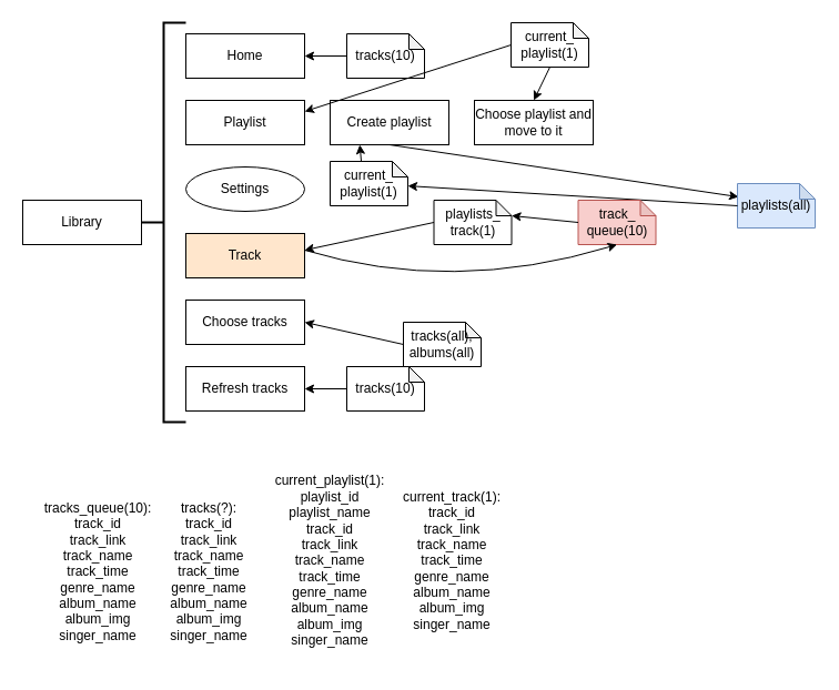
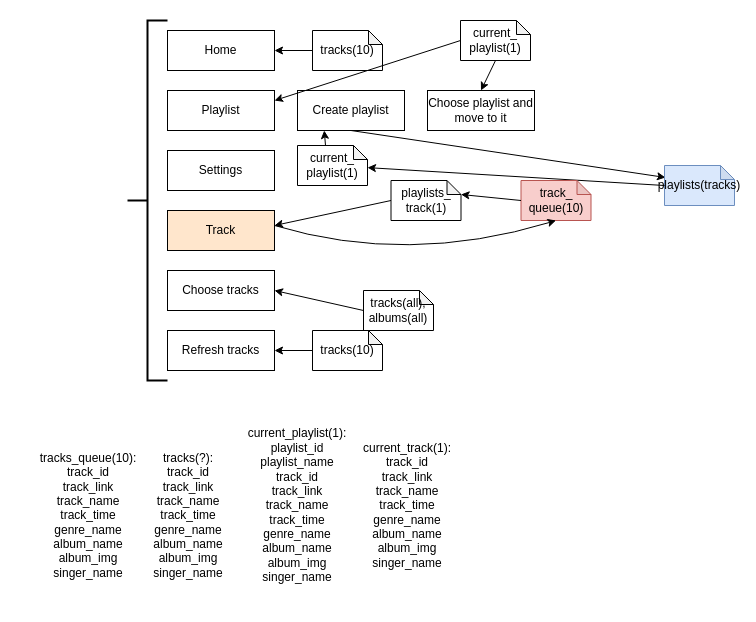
  <mxCell id="0" />
  <mxCell id="1" parent="0" />
- <mxCell id="2" value="Library" style="rounded=0;whiteSpace=wrap;html=1;" parent="1" vertex="1"><mxGeometry y="180" width="107" height="40" as="geometry" x="20" /></mxCell>
  <mxCell id="3" value="Home" style="rounded=0;whiteSpace=wrap;html=1;" parent="1" vertex="1"><mxGeometry x="167" y="30" width="107" height="40" as="geometry" /></mxCell>
  <mxCell id="4" value="Playlist" style="rounded=0;whiteSpace=wrap;html=1;" parent="1" vertex="1"><mxGeometry x="167" y="90" width="107" height="40" as="geometry" /></mxCell>
- <mxCell id="5" value="Settings" style="ellipse;whiteSpace=wrap;html=1;" parent="1" vertex="1"><mxGeometry x="167" y="150" width="107" height="40" as="geometry" /></mxCell>
+ <mxCell id="5" value="Settings" style="rounded=0;whiteSpace=wrap;html=1;" parent="1" vertex="1"><mxGeometry x="167" y="150" width="107" height="40" as="geometry" /></mxCell>
  <mxCell id="6" value="Create playlist" style="rounded=0;whiteSpace=wrap;html=1;" parent="1" vertex="1"><mxGeometry x="297" y="90" width="107" height="40" as="geometry" /></mxCell>
  <mxCell id="7" value="Choose playlist and move to it" style="rounded=0;whiteSpace=wrap;html=1;" parent="1" vertex="1"><mxGeometry x="427" y="90" width="107" height="40" as="geometry" /></mxCell>
  <mxCell id="8" value="Choose tracks" style="rounded=0;whiteSpace=wrap;html=1;" parent="1" vertex="1"><mxGeometry x="167" y="270" width="107" height="40" as="geometry" /></mxCell>
  <mxCell id="9" value="Track" style="rounded=0;whiteSpace=wrap;html=1;fillColor=#ffe6cc;" parent="1" vertex="1"><mxGeometry x="167" y="210" width="107" height="40" as="geometry" /></mxCell>
  <mxCell id="10" value="" style="strokeWidth=2;html=1;shape=mxgraph.flowchart.annotation_2;align=left;labelPosition=right;pointerEvents=1;" parent="1" vertex="1"><mxGeometry x="127" y="20" width="40" height="360" as="geometry" /></mxCell>
  <mxCell id="11" value="Refresh tracks" style="rounded=0;whiteSpace=wrap;html=1;" parent="1" vertex="1"><mxGeometry x="167" y="330" width="107" height="40" as="geometry" /></mxCell>
  <mxCell id="12" value="tracks(?):&lt;br&gt;track_id&lt;br&gt;track_link&lt;br&gt;track_name&lt;br&gt;track_time&lt;br&gt;genre_name&lt;br&gt;album_name&lt;br&gt;album_img&lt;br&gt;singer_name" style="text;html=1;strokeColor=none;fillColor=none;align=center;verticalAlign=middle;whiteSpace=wrap;rounded=0;" vertex="1" parent="1"><mxGeometry x="137.5" y="430" width="100" height="170" as="geometry" /></mxCell>
  <mxCell id="13" value="current_playlist(1):&lt;br&gt;playlist_id&lt;br&gt;playlist_name&lt;br&gt;track_id&lt;br&gt;track_link&lt;br&gt;track_name&lt;br&gt;track_time&lt;br&gt;genre_name&lt;br&gt;album_name&lt;br&gt;album_img&lt;br&gt;singer_name" style="text;html=1;strokeColor=none;fillColor=none;align=center;verticalAlign=middle;whiteSpace=wrap;rounded=0;" vertex="1" parent="1"><mxGeometry x="247" y="420" width="100" height="170" as="geometry" /></mxCell>
  <mxCell id="14" value="current_track(1):&lt;br&gt;track_id&lt;br&gt;track_link&lt;br&gt;track_name&lt;br&gt;track_time&lt;br&gt;genre_name&lt;br&gt;album_name&lt;br&gt;album_img&lt;br&gt;singer_name" style="text;html=1;strokeColor=none;fillColor=none;align=center;verticalAlign=middle;whiteSpace=wrap;rounded=0;" vertex="1" parent="1"><mxGeometry x="356.5" y="420" width="100" height="170" as="geometry" /></mxCell>
  <mxCell id="15" value="tracks_queue(10):&lt;br&gt;track_id&lt;br&gt;track_link&lt;br&gt;track_name&lt;br&gt;track_time&lt;br&gt;genre_name&lt;br&gt;album_name&lt;br&gt;album_img&lt;br&gt;singer_name" style="text;html=1;strokeColor=none;fillColor=none;align=center;verticalAlign=middle;whiteSpace=wrap;rounded=0;" vertex="1" parent="1"><mxGeometry x="37.5" y="430" width="100" height="170" as="geometry" /></mxCell>
  <mxCell id="16" value="&lt;span style=&quot;white-space: normal&quot;&gt;tracks(10)&lt;/span&gt;" style="shape=note;whiteSpace=wrap;html=1;backgroundOutline=1;darkOpacity=0.05;size=14;" vertex="1" parent="1"><mxGeometry x="312" y="30" width="70" height="40" as="geometry" /></mxCell>
  <mxCell id="17" value="current_&lt;br&gt;playlist(1)" style="shape=note;whiteSpace=wrap;html=1;backgroundOutline=1;darkOpacity=0.05;size=14;" vertex="1" parent="1"><mxGeometry x="460" y="20" width="70" height="40" as="geometry" /></mxCell>
  <mxCell id="18" value="" style="endArrow=classic;html=1;entryX=1;entryY=0.5;entryDx=0;entryDy=0;exitX=0;exitY=0.5;exitDx=0;exitDy=0;exitPerimeter=0;" edge="1" parent="1" source="16"><mxGeometry width="50" height="50" relative="1" as="geometry"><mxPoint x="30" y="890" as="sourcePoint" /><mxPoint x="274" y="50" as="targetPoint" /></mxGeometry></mxCell>
  <mxCell id="19" value="" style="endArrow=classic;html=1;entryX=1;entryY=0.25;entryDx=0;entryDy=0;exitX=0;exitY=0.5;exitDx=0;exitDy=0;exitPerimeter=0;" edge="1" parent="1" source="17"><mxGeometry width="50" height="50" relative="1" as="geometry"><mxPoint x="322" y="60" as="sourcePoint" /><mxPoint x="274" y="100" as="targetPoint" /></mxGeometry></mxCell>
  <mxCell id="20" value="" style="endArrow=classic;html=1;entryX=0.5;entryY=0;entryDx=0;entryDy=0;exitX=0.5;exitY=1;exitDx=0;exitDy=0;exitPerimeter=0;" edge="1" parent="1" source="17"><mxGeometry width="50" height="50" relative="1" as="geometry"><mxPoint x="360.5" y="140" as="sourcePoint" /><mxPoint x="480.5" y="90" as="targetPoint" /></mxGeometry></mxCell>
  <mxCell id="21" value="" style="endArrow=classic;html=1;entryX=0.014;entryY=0.3;entryDx=0;entryDy=0;exitX=0.5;exitY=1;exitDx=0;exitDy=0;entryPerimeter=0;" edge="1" parent="1" target="22"><mxGeometry width="50" height="50" relative="1" as="geometry"><mxPoint x="350.5" y="130" as="sourcePoint" /><mxPoint x="462.5" y="-15" as="targetPoint" /></mxGeometry></mxCell>
- <mxCell id="22" value="playlists(all)" style="shape=note;whiteSpace=wrap;html=1;backgroundOutline=1;darkOpacity=0.05;size=14;fillColor=#dae8fc;strokeColor=#6c8ebf;" vertex="1" parent="1"><mxGeometry x="664" y="165" width="70" height="40" as="geometry" /></mxCell>
+ <mxCell id="22" value="playlists(tracks)" style="shape=note;whiteSpace=wrap;html=1;backgroundOutline=1;darkOpacity=0.05;size=14;fillColor=#dae8fc;strokeColor=#6c8ebf;" vertex="1" parent="1"><mxGeometry x="664" y="165" width="70" height="40" as="geometry" /></mxCell>
  <mxCell id="23" value="" style="endArrow=classic;html=1;exitX=0;exitY=0.5;exitDx=0;exitDy=0;exitPerimeter=0;" edge="1" parent="1" source="22" target="30"><mxGeometry width="50" height="50" relative="1" as="geometry"><mxPoint x="500.5" y="-15" as="sourcePoint" /><mxPoint x="462.5" y="-15" as="targetPoint" /></mxGeometry></mxCell>
  <mxCell id="24" value="" style="endArrow=classic;html=1;exitX=0;exitY=0;exitDx=28;exitDy=0;exitPerimeter=0;entryX=0.25;entryY=1;entryDx=0;entryDy=0;" edge="1" parent="1" source="30"><mxGeometry width="50" height="50" relative="1" as="geometry"><mxPoint x="695.5" y="125" as="sourcePoint" /><mxPoint x="323.75" y="130" as="targetPoint" /></mxGeometry></mxCell>
  <mxCell id="25" value="playlists_&lt;br&gt;track(1)" style="shape=note;whiteSpace=wrap;html=1;backgroundOutline=1;darkOpacity=0.05;size=14;" vertex="1" parent="1"><mxGeometry x="390.5" y="180" width="70" height="40" as="geometry" /></mxCell>
  <mxCell id="26" value="" style="endArrow=classic;html=1;exitX=0;exitY=0.5;exitDx=0;exitDy=0;exitPerimeter=0;entryX=1;entryY=0.5;entryDx=0;entryDy=0;" edge="1" parent="1" source="25"><mxGeometry width="50" height="50" relative="1" as="geometry"><mxPoint x="530.5" y="165" as="sourcePoint" /><mxPoint x="274" y="225" as="targetPoint" /></mxGeometry></mxCell>
  <mxCell id="27" value="track_&lt;br&gt;queue(10)" style="shape=note;whiteSpace=wrap;html=1;backgroundOutline=1;darkOpacity=0.05;size=14;fillColor=#f8cecc;strokeColor=#b85450;" vertex="1" parent="1"><mxGeometry x="520.5" y="180" width="70" height="40" as="geometry" /></mxCell>
  <mxCell id="28" value="" style="endArrow=classic;html=1;exitX=0;exitY=0.5;exitDx=0;exitDy=0;exitPerimeter=0;entryX=0;entryY=0;entryDx=70;entryDy=14;entryPerimeter=0;" edge="1" parent="1" source="27" target="25"><mxGeometry width="50" height="50" relative="1" as="geometry"><mxPoint x="400.5" y="210" as="sourcePoint" /><mxPoint x="460.5" y="207" as="targetPoint" /></mxGeometry></mxCell>
  <mxCell id="29" value="" style="curved=1;endArrow=classic;html=1;entryX=0.5;entryY=1;entryDx=0;entryDy=0;entryPerimeter=0;exitX=1;exitY=0.5;exitDx=0;exitDy=0;" edge="1" parent="1" target="27"><mxGeometry width="50" height="50" relative="1" as="geometry"><mxPoint x="274" y="225" as="sourcePoint" /><mxPoint x="80" y="835" as="targetPoint" /><Array as="points"><mxPoint x="407" y="265" /></Array></mxGeometry></mxCell>
  <mxCell id="30" value="current_&lt;br&gt;playlist(1)" style="shape=note;whiteSpace=wrap;html=1;backgroundOutline=1;darkOpacity=0.05;size=14;" vertex="1" parent="1"><mxGeometry x="297" y="145" width="70" height="40" as="geometry" /></mxCell>
  <mxCell id="31" value="tracks(all),&lt;br&gt;albums(all)" style="shape=note;whiteSpace=wrap;html=1;backgroundOutline=1;darkOpacity=0.05;size=14;" vertex="1" parent="1"><mxGeometry x="363" y="290" width="70" height="40" as="geometry" /></mxCell>
  <mxCell id="32" value="" style="endArrow=classic;html=1;exitX=0;exitY=0.5;exitDx=0;exitDy=0;exitPerimeter=0;entryX=1;entryY=0.5;entryDx=0;entryDy=0;" edge="1" parent="1" source="31"><mxGeometry width="50" height="50" relative="1" as="geometry"><mxPoint x="387" y="420" as="sourcePoint" /><mxPoint x="274" y="290" as="targetPoint" /></mxGeometry></mxCell>
  <mxCell id="33" value="&lt;span style=&quot;white-space: normal&quot;&gt;tracks(10)&lt;/span&gt;" style="shape=note;whiteSpace=wrap;html=1;backgroundOutline=1;darkOpacity=0.05;size=14;" vertex="1" parent="1"><mxGeometry x="312" y="330" width="70" height="40" as="geometry" /></mxCell>
  <mxCell id="34" value="" style="endArrow=classic;html=1;entryX=1;entryY=0.5;entryDx=0;entryDy=0;exitX=0;exitY=0.5;exitDx=0;exitDy=0;exitPerimeter=0;" edge="1" parent="1" source="33"><mxGeometry width="50" height="50" relative="1" as="geometry"><mxPoint x="30" y="1190" as="sourcePoint" /><mxPoint x="274" y="350" as="targetPoint" /></mxGeometry></mxCell>
